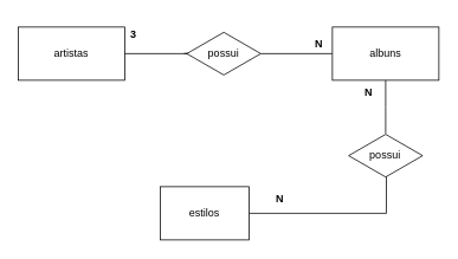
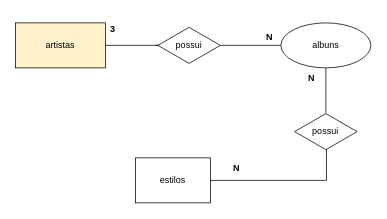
  <mxCell id="0" />
  <mxCell id="1" parent="0" />
  <mxCell id="2" style="edgeStyle=orthogonalEdgeStyle;rounded=0;orthogonalLoop=1;jettySize=auto;html=1;entryX=-0.038;entryY=0.496;entryDx=0;entryDy=0;entryPerimeter=0;endArrow=none;endFill=0;" edge="1" parent="1" source="3" target="9"><mxGeometry relative="1" as="geometry"><Array as="points"><mxPoint x="220" y="60" /><mxPoint x="220" y="60" /></Array></mxGeometry></mxCell>
- <mxCell id="3" value="artistas" style="rounded=0;whiteSpace=wrap;html=1;" vertex="1" parent="1"><mxGeometry x="20" y="30" width="120" height="60" as="geometry" /></mxCell>
+ <mxCell id="3" value="artistas" style="rounded=0;whiteSpace=wrap;html=1;fillColor=#fff2cc;" vertex="1" parent="1"><mxGeometry x="20" y="30" width="120" height="60" as="geometry" /></mxCell>
  <mxCell id="4" style="edgeStyle=orthogonalEdgeStyle;rounded=0;orthogonalLoop=1;jettySize=auto;html=1;endArrow=none;endFill=0;" edge="1" parent="1" source="6" target="9"><mxGeometry relative="1" as="geometry" /></mxCell>
  <mxCell id="5" style="edgeStyle=orthogonalEdgeStyle;rounded=0;orthogonalLoop=1;jettySize=auto;html=1;endArrow=none;endFill=0;" edge="1" parent="1" source="6" target="10"><mxGeometry relative="1" as="geometry" /></mxCell>
- <mxCell id="6" value="albuns" style="rounded=0;whiteSpace=wrap;html=1;" vertex="1" parent="1"><mxGeometry x="374" y="30" width="120" height="60" as="geometry" /></mxCell>
+ <mxCell id="6" value="albuns" style="ellipse;whiteSpace=wrap;html=1;" vertex="1" parent="1"><mxGeometry x="374" y="30" width="120" height="60" as="geometry" /></mxCell>
  <mxCell id="7" style="edgeStyle=orthogonalEdgeStyle;rounded=0;orthogonalLoop=1;jettySize=auto;html=1;entryX=0.51;entryY=0.948;entryDx=0;entryDy=0;entryPerimeter=0;endArrow=none;endFill=0;" edge="1" parent="1" source="8" target="10"><mxGeometry relative="1" as="geometry" /></mxCell>
  <mxCell id="8" value="estilos" style="rounded=0;whiteSpace=wrap;html=1;" vertex="1" parent="1"><mxGeometry x="180" y="210" width="100" height="60" as="geometry" /></mxCell>
  <mxCell id="9" value="possui" style="html=1;whiteSpace=wrap;aspect=fixed;shape=isoRectangle;" vertex="1" parent="1"><mxGeometry x="210" y="35" width="83.33" height="50" as="geometry" /></mxCell>
  <mxCell id="10" value="possui" style="html=1;whiteSpace=wrap;aspect=fixed;shape=isoRectangle;gradientColor=#ffffff;" vertex="1" parent="1"><mxGeometry x="392.34" y="150" width="83.33" height="50" as="geometry" /></mxCell>
  <mxCell id="11" value="3" style="text;align=center;fontStyle=1;verticalAlign=middle;spacingLeft=3;spacingRight=3;strokeColor=none;rotatable=0;points=[[0,0.5],[1,0.5]];portConstraint=eastwest;gradientColor=#ffffff;" vertex="1" parent="1"><mxGeometry x="130" y="20" width="40" height="36" as="geometry" /></mxCell>
  <mxCell id="12" value="N" style="text;align=center;fontStyle=1;verticalAlign=middle;spacingLeft=3;spacingRight=3;strokeColor=none;rotatable=0;points=[[0,0.5],[1,0.5]];portConstraint=eastwest;gradientColor=#ffffff;" vertex="1" parent="1"><mxGeometry x="344" y="35" width="30" height="26" as="geometry" /></mxCell>
  <mxCell id="13" value="N" style="text;align=center;fontStyle=1;verticalAlign=middle;spacingLeft=3;spacingRight=3;strokeColor=none;rotatable=0;points=[[0,0.5],[1,0.5]];portConstraint=eastwest;gradientColor=#ffffff;" vertex="1" parent="1"><mxGeometry x="300" y="210" width="30" height="26" as="geometry" /></mxCell>
  <mxCell id="14" value="N" style="text;align=center;fontStyle=1;verticalAlign=middle;spacingLeft=3;spacingRight=3;strokeColor=none;rotatable=0;points=[[0,0.5],[1,0.5]];portConstraint=eastwest;gradientColor=#ffffff;" vertex="1" parent="1"><mxGeometry x="400" y="90" width="30" height="26" as="geometry" /></mxCell>
